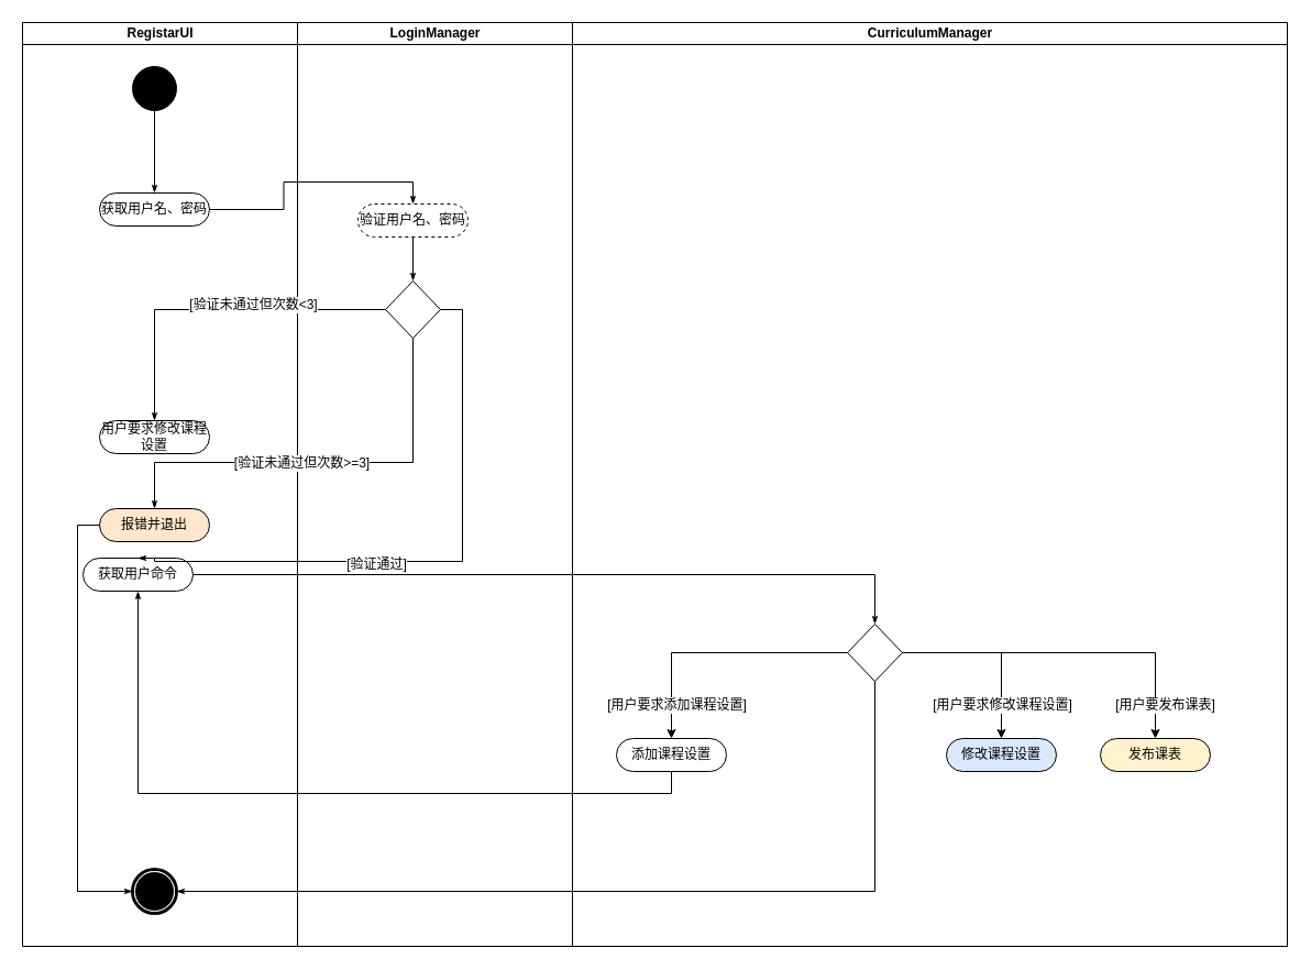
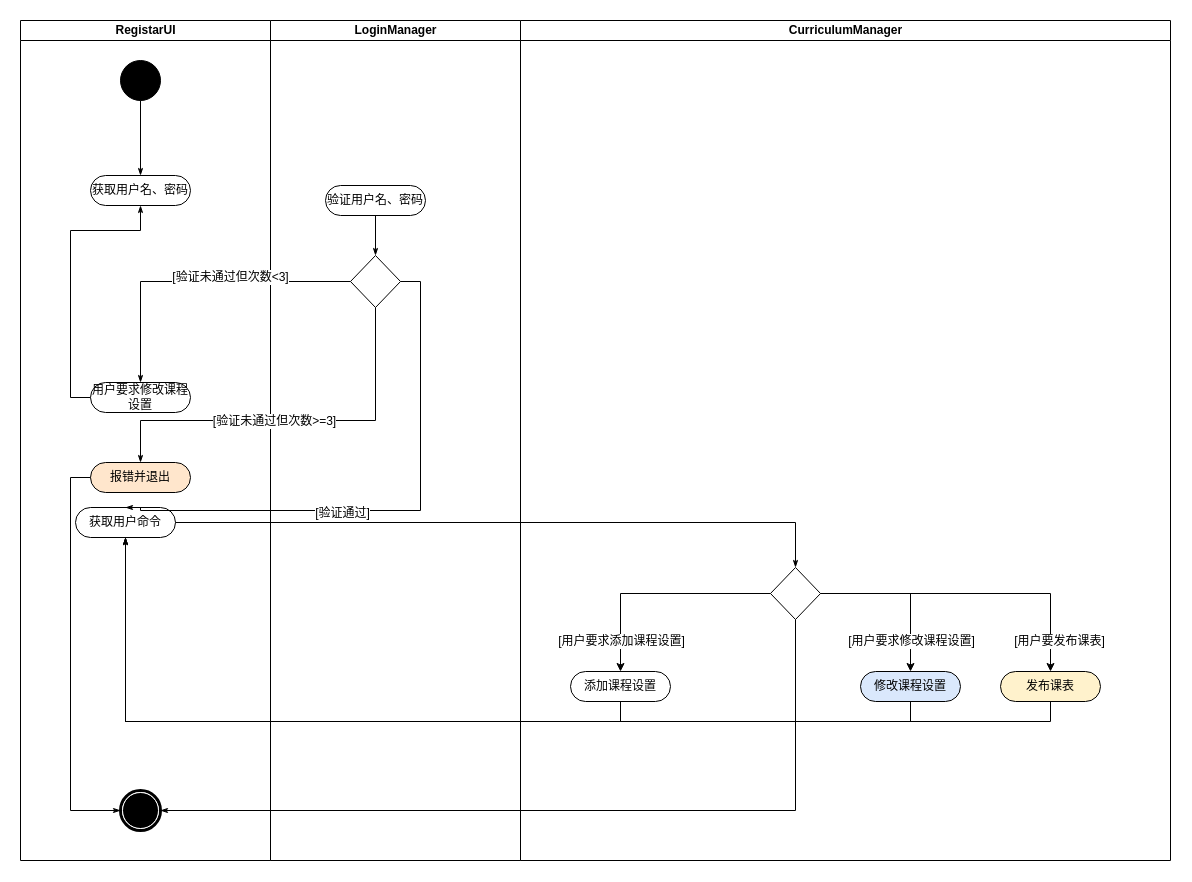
  <mxCell id="0" />
  <mxCell id="1" parent="0" />
  <mxCell id="2" value="CurriculumManager" style="swimlane;html=1;startSize=20;" vertex="1" parent="1"><mxGeometry x="520" y="20" width="650" height="840" as="geometry" /></mxCell>
- <mxCell id="3" value="添加课程设置" style="rounded=1;whiteSpace=wrap;html=1;shadow=0;comic=0;labelBackgroundColor=none;strokeColor=#000000;strokeWidth=1;fillColor=#ffffff;fontFamily=Verdana;fontSize=12;fontColor=#000000;align=center;arcSize=50;" vertex="1" parent="2"><mxGeometry x="40" y="651" width="100" height="30" as="geometry" /></mxCell>
+ <mxCell id="3" value="添加课程设置" style="rounded=1;whiteSpace=wrap;html=1;shadow=0;comic=0;labelBackgroundColor=none;strokeColor=#000000;strokeWidth=1;fillColor=#ffffff;fontFamily=Verdana;fontSize=12;fontColor=#000000;align=center;arcSize=50;" vertex="1" parent="2"><mxGeometry x="50" y="651" width="100" height="30" as="geometry" /></mxCell>
  <mxCell id="4" value="修改课程设置" style="rounded=1;whiteSpace=wrap;html=1;shadow=0;comic=0;labelBackgroundColor=none;strokeColor=#000000;strokeWidth=1;fillColor=#dae8fc;fontFamily=Verdana;fontSize=12;fontColor=#000000;align=center;arcSize=50;" vertex="1" parent="2"><mxGeometry x="340" y="651" width="100" height="30" as="geometry" /></mxCell>
  <mxCell id="5" value="发布课表" style="rounded=1;whiteSpace=wrap;html=1;shadow=0;comic=0;labelBackgroundColor=none;strokeColor=#000000;strokeWidth=1;fillColor=#fff2cc;fontFamily=Verdana;fontSize=12;fontColor=#000000;align=center;arcSize=50;" vertex="1" parent="2"><mxGeometry x="480" y="651" width="100" height="30" as="geometry" /></mxCell>
  <mxCell id="6" value="" style="edgeStyle=orthogonalEdgeStyle;rounded=0;orthogonalLoop=1;jettySize=auto;html=1;exitX=1;exitY=0.5;exitDx=0;exitDy=0;" edge="1" parent="2" source="8" target="4"><mxGeometry relative="1" as="geometry" /></mxCell>
  <mxCell id="7" value="[用户要求修改课程设置]" style="text;html=1;resizable=0;points=[];align=center;verticalAlign=middle;labelBackgroundColor=#ffffff;" vertex="1" connectable="0" parent="6"><mxGeometry x="-0.29" y="-1" relative="1" as="geometry"><mxPoint x="30" y="46" as="offset" /></mxGeometry></mxCell>
  <mxCell id="8" value="" style="rhombus;whiteSpace=wrap;html=1;" vertex="1" parent="2"><mxGeometry x="250" y="547" width="50" height="52" as="geometry" /></mxCell>
  <mxCell id="9" value="" style="edgeStyle=orthogonalEdgeStyle;rounded=0;orthogonalLoop=1;jettySize=auto;html=1;exitX=0;exitY=0.5;exitDx=0;exitDy=0;entryX=0.5;entryY=0;entryDx=0;entryDy=0;" edge="1" parent="2" source="8" target="3"><mxGeometry relative="1" as="geometry"><mxPoint x="285" y="609" as="sourcePoint" /><mxPoint x="285" y="661" as="targetPoint" /></mxGeometry></mxCell>
  <mxCell id="10" value="[用户要求添加课程设置]" style="text;html=1;resizable=0;points=[];align=center;verticalAlign=middle;labelBackgroundColor=#ffffff;" vertex="1" connectable="0" parent="9"><mxGeometry x="0.298" y="22" relative="1" as="geometry"><mxPoint x="-2" y="25" as="offset" /></mxGeometry></mxCell>
  <mxCell id="11" value="" style="edgeStyle=orthogonalEdgeStyle;rounded=0;orthogonalLoop=1;jettySize=auto;html=1;exitX=1;exitY=0.5;exitDx=0;exitDy=0;entryX=0.5;entryY=0;entryDx=0;entryDy=0;" edge="1" parent="2" source="8" target="5"><mxGeometry relative="1" as="geometry"><mxPoint x="295" y="619" as="sourcePoint" /><mxPoint x="295" y="671" as="targetPoint" /></mxGeometry></mxCell>
  <mxCell id="12" value="[用户要发布课表]" style="text;html=1;resizable=0;points=[];align=center;verticalAlign=middle;labelBackgroundColor=#ffffff;" vertex="1" connectable="0" parent="11"><mxGeometry x="0.25" y="-20" relative="1" as="geometry"><mxPoint x="45" y="27" as="offset" /></mxGeometry></mxCell>
  <mxCell id="13" value="LoginManager" style="swimlane;html=1;startSize=20;" vertex="1" parent="1"><mxGeometry x="270" y="20" width="250" height="840" as="geometry" /></mxCell>
- <mxCell id="14" value="验证用户名、密码" style="rounded=1;whiteSpace=wrap;html=1;shadow=0;comic=0;labelBackgroundColor=none;strokeColor=#000000;strokeWidth=1;fillColor=#ffffff;fontFamily=Verdana;fontSize=12;fontColor=#000000;align=center;arcSize=50;dashed=1;" vertex="1" parent="13"><mxGeometry x="55" y="165" width="100" height="30" as="geometry" /></mxCell>
+ <mxCell id="14" value="验证用户名、密码" style="rounded=1;whiteSpace=wrap;html=1;shadow=0;comic=0;labelBackgroundColor=none;strokeColor=#000000;strokeWidth=1;fillColor=#ffffff;fontFamily=Verdana;fontSize=12;fontColor=#000000;align=center;arcSize=50;" vertex="1" parent="13"><mxGeometry x="55" y="165" width="100" height="30" as="geometry" /></mxCell>
  <mxCell id="15" value="" style="rhombus;whiteSpace=wrap;html=1;" vertex="1" parent="13"><mxGeometry x="80" y="235" width="50" height="52" as="geometry" /></mxCell>
  <mxCell id="16" style="edgeStyle=orthogonalEdgeStyle;rounded=0;html=1;labelBackgroundColor=none;startArrow=none;startFill=0;startSize=5;endArrow=classicThin;endFill=1;endSize=5;jettySize=auto;orthogonalLoop=1;strokeColor=#000000;strokeWidth=1;fontFamily=Verdana;fontSize=12;fontColor=#000000;exitX=0.5;exitY=1;exitDx=0;exitDy=0;entryX=0.5;entryY=0;entryDx=0;entryDy=0;" edge="1" parent="13" source="14" target="15"><mxGeometry relative="1" as="geometry"><mxPoint x="-110" y="100" as="sourcePoint" /><mxPoint x="-110" y="145" as="targetPoint" /></mxGeometry></mxCell>
  <mxCell id="17" value="RegistarUI" style="swimlane;html=1;startSize=20;" vertex="1" parent="1"><mxGeometry x="20" y="20" width="250" height="840" as="geometry" /></mxCell>
  <mxCell id="18" value="" style="ellipse;whiteSpace=wrap;html=1;rounded=0;shadow=0;comic=0;labelBackgroundColor=none;strokeColor=#000000;strokeWidth=1;fillColor=#000000;fontFamily=Verdana;fontSize=12;fontColor=#000000;align=center;" vertex="1" parent="17"><mxGeometry x="100" y="40" width="40" height="40" as="geometry" /></mxCell>
  <mxCell id="19" value="获取用户名、密码" style="rounded=1;whiteSpace=wrap;html=1;shadow=0;comic=0;labelBackgroundColor=none;strokeColor=#000000;strokeWidth=1;fillColor=#ffffff;fontFamily=Verdana;fontSize=12;fontColor=#000000;align=center;arcSize=50;" vertex="1" parent="17"><mxGeometry x="70" y="155" width="100" height="30" as="geometry" /></mxCell>
  <mxCell id="20" style="edgeStyle=orthogonalEdgeStyle;rounded=0;html=1;labelBackgroundColor=none;startArrow=none;startFill=0;startSize=5;endArrow=classicThin;endFill=1;endSize=5;jettySize=auto;orthogonalLoop=1;strokeColor=#000000;strokeWidth=1;fontFamily=Verdana;fontSize=12;fontColor=#000000;" edge="1" parent="17" source="18" target="19"><mxGeometry relative="1" as="geometry" /></mxCell>
  <mxCell id="21" value="用户要求修改课程设置" style="rounded=1;whiteSpace=wrap;html=1;shadow=0;comic=0;labelBackgroundColor=none;strokeColor=#000000;strokeWidth=1;fillColor=#ffffff;fontFamily=Verdana;fontSize=12;fontColor=#000000;align=center;arcSize=50;" vertex="1" parent="17"><mxGeometry x="70" y="362" width="100" height="30" as="geometry" /></mxCell>
  <mxCell id="22" value="报错并退出" style="rounded=1;whiteSpace=wrap;html=1;shadow=0;comic=0;labelBackgroundColor=none;strokeColor=#000000;strokeWidth=1;fillColor=#ffe6cc;fontFamily=Verdana;fontSize=12;fontColor=#000000;align=center;arcSize=50;" vertex="1" parent="17"><mxGeometry x="70" y="442" width="100" height="30" as="geometry" /></mxCell>
  <mxCell id="23" value="获取用户命令" style="rounded=1;whiteSpace=wrap;html=1;shadow=0;comic=0;labelBackgroundColor=none;strokeColor=#000000;strokeWidth=1;fillColor=#ffffff;fontFamily=Verdana;fontSize=12;fontColor=#000000;align=center;arcSize=50;" vertex="1" parent="17"><mxGeometry x="55" y="487" width="100" height="30" as="geometry" /></mxCell>
  <mxCell id="24" value="" style="shape=mxgraph.bpmn.shape;html=1;verticalLabelPosition=bottom;labelBackgroundColor=#ffffff;verticalAlign=top;perimeter=ellipsePerimeter;outline=end;symbol=terminate;rounded=0;shadow=0;comic=0;strokeColor=#000000;strokeWidth=1;fillColor=#ffffff;fontFamily=Verdana;fontSize=12;fontColor=#000000;align=center;" vertex="1" parent="17"><mxGeometry x="100" y="770" width="40" height="40" as="geometry" /></mxCell>
+ <mxCell id="25" style="edgeStyle=orthogonalEdgeStyle;rounded=0;html=1;labelBackgroundColor=none;startArrow=none;startFill=0;startSize=5;endArrow=classicThin;endFill=1;endSize=5;jettySize=auto;orthogonalLoop=1;strokeColor=#000000;strokeWidth=1;fontFamily=Verdana;fontSize=12;fontColor=#000000;entryX=0.5;entryY=1;entryDx=0;entryDy=0;exitX=0;exitY=0.5;exitDx=0;exitDy=0;" edge="1" parent="17" source="21" target="19"><mxGeometry relative="1" as="geometry"><mxPoint x="180" y="150" as="sourcePoint" /><mxPoint x="365" y="175" as="targetPoint" /><Array as="points"><mxPoint x="50" y="377" /><mxPoint x="50" y="210" /><mxPoint x="120" y="210" /></Array></mxGeometry></mxCell>
  <mxCell id="26" style="edgeStyle=orthogonalEdgeStyle;rounded=0;html=1;labelBackgroundColor=none;startArrow=none;startFill=0;startSize=5;endArrow=classicThin;endFill=1;endSize=5;jettySize=auto;orthogonalLoop=1;strokeColor=#000000;strokeWidth=1;fontFamily=Verdana;fontSize=12;fontColor=#000000;entryX=0;entryY=0.5;entryDx=0;entryDy=0;exitX=0;exitY=0.5;exitDx=0;exitDy=0;" edge="1" parent="17" source="22" target="24"><mxGeometry relative="1" as="geometry"><mxPoint x="190" y="160" as="sourcePoint" /><mxPoint x="375" y="185" as="targetPoint" /></mxGeometry></mxCell>
- <mxCell id="27" style="edgeStyle=orthogonalEdgeStyle;rounded=0;html=1;labelBackgroundColor=none;startArrow=none;startFill=0;startSize=5;endArrow=classicThin;endFill=1;endSize=5;jettySize=auto;orthogonalLoop=1;strokeColor=#000000;strokeWidth=1;fontFamily=Verdana;fontSize=12;fontColor=#000000;entryX=0.5;entryY=0;entryDx=0;entryDy=0;exitX=1;exitY=0.5;exitDx=0;exitDy=0;" edge="1" parent="1" source="19" target="14"><mxGeometry relative="1" as="geometry"><mxPoint x="150" y="110" as="sourcePoint" /><mxPoint x="150" y="155" as="targetPoint" /></mxGeometry></mxCell>
  <mxCell id="28" style="edgeStyle=orthogonalEdgeStyle;rounded=0;html=1;labelBackgroundColor=none;startArrow=none;startFill=0;startSize=5;endArrow=classicThin;endFill=1;endSize=5;jettySize=auto;orthogonalLoop=1;strokeColor=#000000;strokeWidth=1;fontFamily=Verdana;fontSize=12;fontColor=#000000;exitX=0.5;exitY=1;exitDx=0;exitDy=0;entryX=0.5;entryY=0;entryDx=0;entryDy=0;" edge="1" parent="1" source="15" target="22"><mxGeometry relative="1" as="geometry"><mxPoint x="430" y="290" as="sourcePoint" /><mxPoint x="400" y="450" as="targetPoint" /><Array as="points"><mxPoint x="375" y="420" /><mxPoint x="140" y="420" /></Array></mxGeometry></mxCell>
  <mxCell id="29" value="[验证未通过但次数&amp;gt;=3]" style="text;html=1;resizable=0;points=[];align=center;verticalAlign=middle;labelBackgroundColor=#ffffff;" vertex="1" connectable="0" parent="28"><mxGeometry x="0.102" relative="1" as="geometry"><mxPoint as="offset" /></mxGeometry></mxCell>
  <mxCell id="30" style="edgeStyle=orthogonalEdgeStyle;rounded=0;html=1;labelBackgroundColor=none;startArrow=none;startFill=0;startSize=5;endArrow=classicThin;endFill=1;endSize=5;jettySize=auto;orthogonalLoop=1;strokeColor=#000000;strokeWidth=1;fontFamily=Verdana;fontSize=12;fontColor=#000000;exitX=0;exitY=0.5;exitDx=0;exitDy=0;entryX=0.5;entryY=0;entryDx=0;entryDy=0;" edge="1" parent="1" source="15" target="21"><mxGeometry relative="1" as="geometry"><mxPoint x="395" y="235" as="sourcePoint" /><mxPoint x="395" y="275" as="targetPoint" /></mxGeometry></mxCell>
  <mxCell id="31" value="[验证未通过但次数&amp;lt;3]" style="text;html=1;resizable=0;points=[];align=center;verticalAlign=middle;labelBackgroundColor=#ffffff;" vertex="1" connectable="0" parent="30"><mxGeometry x="-0.222" y="-5" relative="1" as="geometry"><mxPoint as="offset" /></mxGeometry></mxCell>
  <mxCell id="32" style="edgeStyle=orthogonalEdgeStyle;rounded=0;html=1;labelBackgroundColor=none;startArrow=none;startFill=0;startSize=5;endArrow=classicThin;endFill=1;endSize=5;jettySize=auto;orthogonalLoop=1;strokeColor=#000000;strokeWidth=1;fontFamily=Verdana;fontSize=12;fontColor=#000000;exitX=1;exitY=0.5;exitDx=0;exitDy=0;entryX=0.5;entryY=0;entryDx=0;entryDy=0;" edge="1" parent="1" source="15" target="23"><mxGeometry relative="1" as="geometry"><mxPoint x="405" y="245" as="sourcePoint" /><mxPoint x="405" y="285" as="targetPoint" /><Array as="points"><mxPoint x="420" y="281" /><mxPoint x="420" y="510" /><mxPoint x="140" y="510" /></Array></mxGeometry></mxCell>
  <mxCell id="33" value="[验证通过]" style="text;html=1;resizable=0;points=[];align=center;verticalAlign=middle;labelBackgroundColor=#ffffff;" vertex="1" connectable="0" parent="32"><mxGeometry x="0.201" y="2" relative="1" as="geometry"><mxPoint as="offset" /></mxGeometry></mxCell>
  <mxCell id="34" style="edgeStyle=orthogonalEdgeStyle;rounded=0;html=1;labelBackgroundColor=none;startArrow=none;startFill=0;startSize=5;endArrow=classicThin;endFill=1;endSize=5;jettySize=auto;orthogonalLoop=1;strokeColor=#000000;strokeWidth=1;fontFamily=Verdana;fontSize=12;fontColor=#000000;entryX=0.5;entryY=0;entryDx=0;entryDy=0;exitX=1;exitY=0.5;exitDx=0;exitDy=0;" edge="1" parent="1" source="23" target="8"><mxGeometry relative="1" as="geometry"><mxPoint x="200" y="170" as="sourcePoint" /><mxPoint x="385" y="195" as="targetPoint" /></mxGeometry></mxCell>
  <mxCell id="35" style="edgeStyle=orthogonalEdgeStyle;rounded=0;html=1;labelBackgroundColor=none;startArrow=none;startFill=0;startSize=5;endArrow=classicThin;endFill=1;endSize=5;jettySize=auto;orthogonalLoop=1;strokeColor=#000000;strokeWidth=1;fontFamily=Verdana;fontSize=12;fontColor=#000000;entryX=0.5;entryY=1;entryDx=0;entryDy=0;exitX=0.5;exitY=1;exitDx=0;exitDy=0;" edge="1" parent="1" source="3" target="23"><mxGeometry relative="1" as="geometry"><mxPoint x="302.5" y="686" as="sourcePoint" /><mxPoint x="487.5" y="711" as="targetPoint" /></mxGeometry></mxCell>
+ <mxCell id="36" style="edgeStyle=orthogonalEdgeStyle;rounded=0;html=1;labelBackgroundColor=none;startArrow=none;startFill=0;startSize=5;endArrow=classicThin;endFill=1;endSize=5;jettySize=auto;orthogonalLoop=1;strokeColor=#000000;strokeWidth=1;fontFamily=Verdana;fontSize=12;fontColor=#000000;entryX=0.5;entryY=1;entryDx=0;entryDy=0;exitX=0.5;exitY=1;exitDx=0;exitDy=0;" edge="1" parent="1" source="4" target="23"><mxGeometry relative="1" as="geometry"><mxPoint x="312.5" y="696" as="sourcePoint" /><mxPoint x="497.5" y="721" as="targetPoint" /></mxGeometry></mxCell>
+ <mxCell id="37" style="edgeStyle=orthogonalEdgeStyle;rounded=0;html=1;labelBackgroundColor=none;startArrow=none;startFill=0;startSize=5;endArrow=classicThin;endFill=1;endSize=5;jettySize=auto;orthogonalLoop=1;strokeColor=#000000;strokeWidth=1;fontFamily=Verdana;fontSize=12;fontColor=#000000;entryX=0.5;entryY=1;entryDx=0;entryDy=0;exitX=0.5;exitY=1;exitDx=0;exitDy=0;" edge="1" parent="1" source="5" target="23"><mxGeometry relative="1" as="geometry"><mxPoint x="322.5" y="706" as="sourcePoint" /><mxPoint x="507.5" y="731" as="targetPoint" /></mxGeometry></mxCell>
  <mxCell id="38" style="edgeStyle=orthogonalEdgeStyle;rounded=0;html=1;labelBackgroundColor=none;startArrow=none;startFill=0;startSize=5;endArrow=classicThin;endFill=1;endSize=5;jettySize=auto;orthogonalLoop=1;strokeColor=#000000;strokeWidth=1;fontFamily=Verdana;fontSize=12;fontColor=#000000;exitX=0.5;exitY=1;exitDx=0;exitDy=0;entryX=1;entryY=0.5;entryDx=0;entryDy=0;" edge="1" parent="1" source="8" target="24"><mxGeometry relative="1" as="geometry"><mxPoint x="332.5" y="716" as="sourcePoint" /><mxPoint x="360" y="770" as="targetPoint" /></mxGeometry></mxCell>
